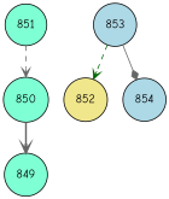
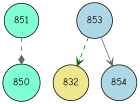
  digraph {
    fontname="Comic Neue"
    node [fillcolor=aquamarine fontname="Comic Neue" shape=circle style=filled]
    edge [arrowhead=diamond color=gray40 fontname="Comic Neue" style=dashed]
    n1 [label=851]
    n2 [label=850]
-   n3 [label=849]
    n4 [fillcolor=lightblue label=853]
-   n5 [fillcolor=khaki label=852]
+   n5 [fillcolor=khaki label=832]
    n6 [fillcolor=lightblue label=854]
-   n1 -> n2 [arrowhead=vee]
-   n2 -> n3 [arrowhead=vee style=bold]
+   n1 -> n2
    n4 -> n5 [arrowhead=vee color=darkgreen]
-   n4 -> n6 [style=solid]
+   n4 -> n6 [arrowhead=vee style=solid]
  }
